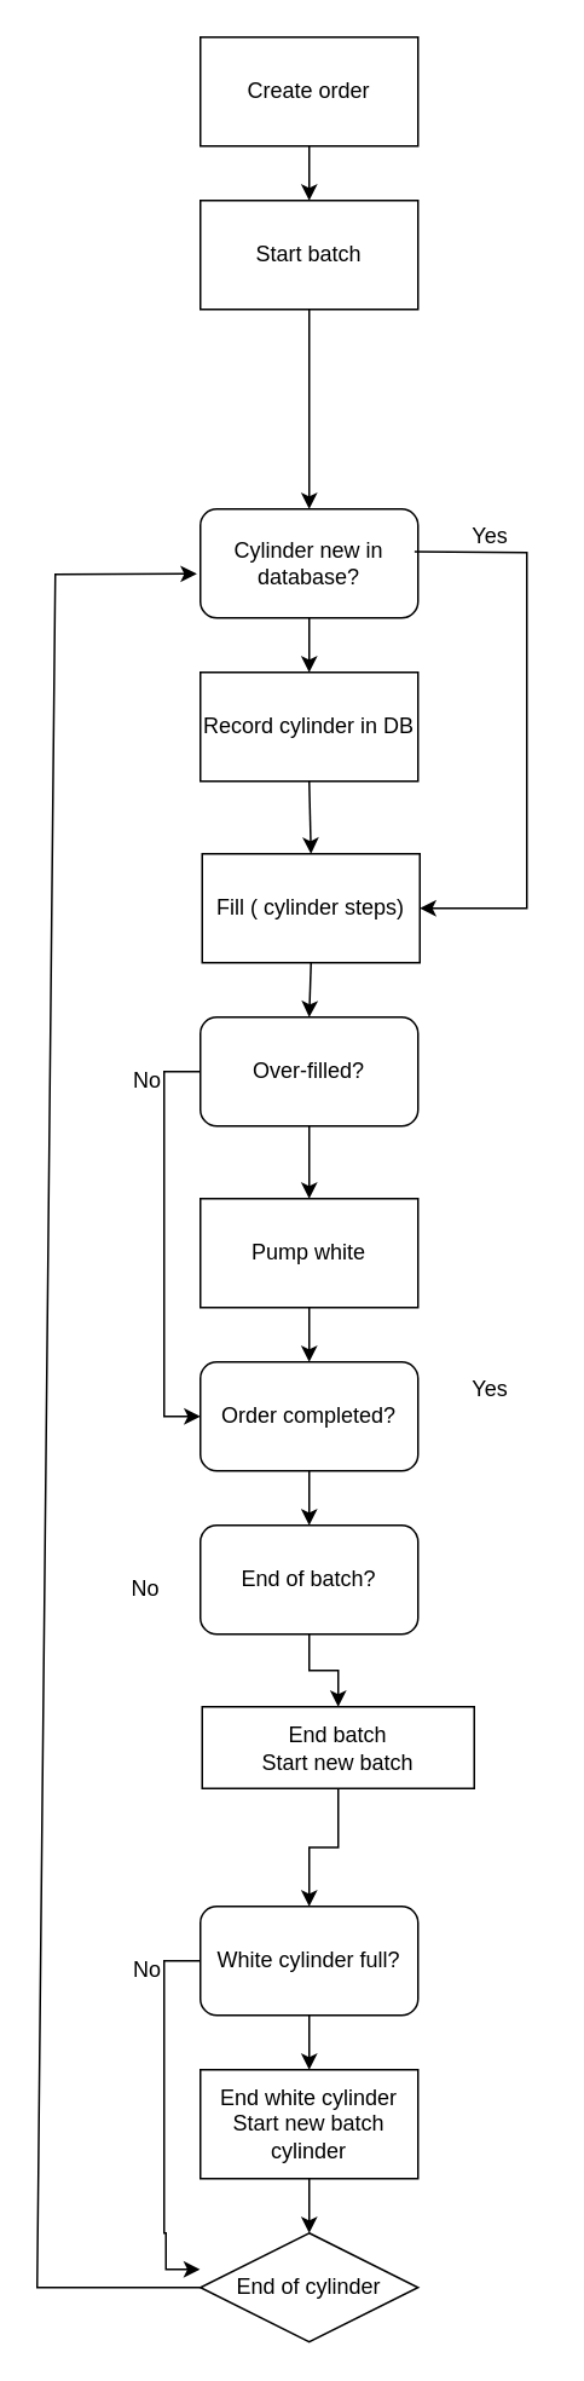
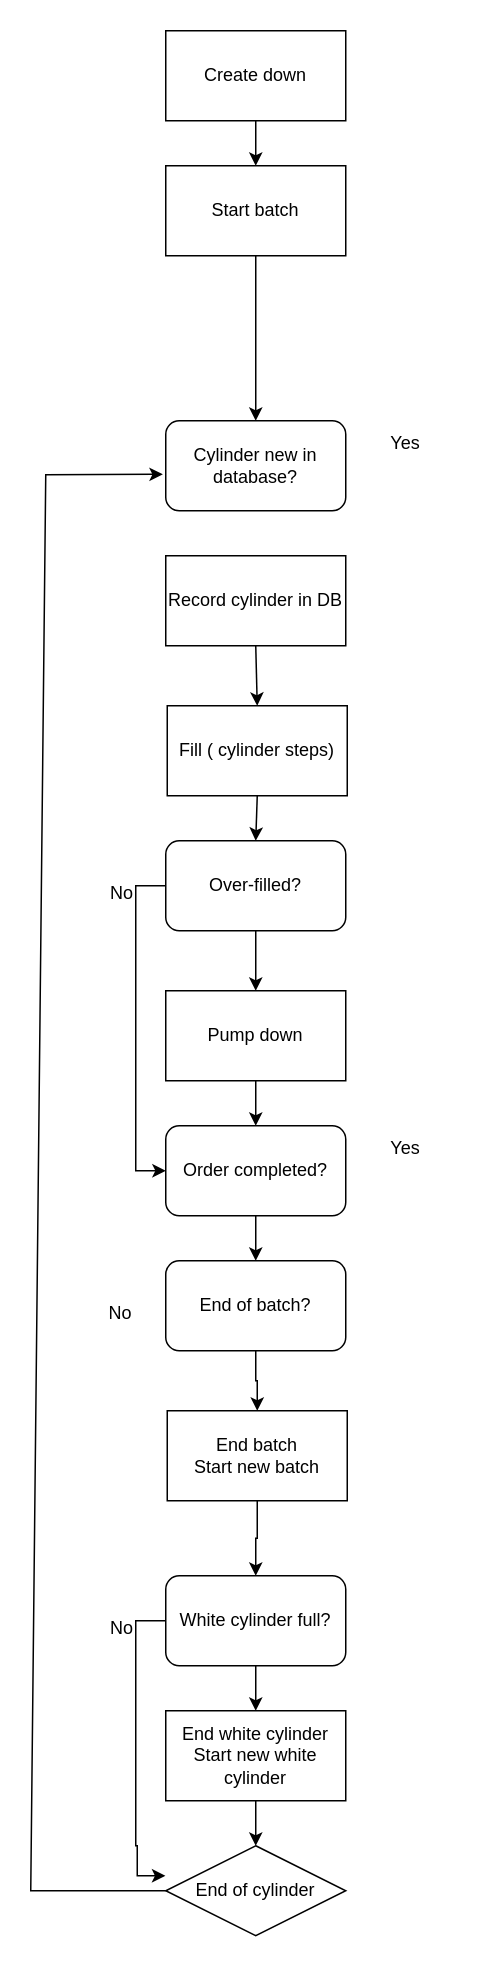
  <mxCell id="0" />
  <mxCell id="1" parent="0" />
- <mxCell id="2" value="Create order" style="rounded=0;whiteSpace=wrap;html=1;" parent="1" vertex="1"><mxGeometry x="110" y="20" width="120" height="60" as="geometry" /></mxCell>
+ <mxCell id="2" value="Create down" style="rounded=0;whiteSpace=wrap;html=1;" parent="1" vertex="1"><mxGeometry x="110" y="20" width="120" height="60" as="geometry" /></mxCell>
  <mxCell id="3" value="Start batch" style="rounded=0;whiteSpace=wrap;html=1;" parent="1" vertex="1"><mxGeometry x="110" y="110" width="120" height="60" as="geometry" /></mxCell>
  <mxCell id="4" value="Cylinder new in database?" style="rounded=1;whiteSpace=wrap;html=1;" parent="1" vertex="1"><mxGeometry x="110" y="280" width="120" height="60" as="geometry" /></mxCell>
  <mxCell id="5" value="" style="endArrow=classic;html=1;rounded=0;exitX=0.5;exitY=1;exitDx=0;exitDy=0;entryX=0.5;entryY=0;entryDx=0;entryDy=0;" parent="1" source="3" target="4" edge="1"><mxGeometry width="50" height="50" relative="1" as="geometry"><mxPoint x="350" y="350" as="sourcePoint" /><mxPoint x="400" y="300" as="targetPoint" /></mxGeometry></mxCell>
  <mxCell id="6" value="" style="endArrow=classic;html=1;rounded=0;entryX=0.5;entryY=0;entryDx=0;entryDy=0;" parent="1" target="3" edge="1"><mxGeometry width="50" height="50" relative="1" as="geometry"><mxPoint x="170" y="80" as="sourcePoint" /><mxPoint x="220" y="20" as="targetPoint" /></mxGeometry></mxCell>
  <mxCell id="7" value="Record cylinder in DB" style="rounded=0;whiteSpace=wrap;html=1;" parent="1" vertex="1"><mxGeometry x="110" y="370" width="120" height="60" as="geometry" /></mxCell>
  <mxCell id="8" value="Fill ( cylinder steps)" style="rounded=0;whiteSpace=wrap;html=1;" parent="1" vertex="1"><mxGeometry x="111" y="470" width="120" height="60" as="geometry" /></mxCell>
- <mxCell id="9" value="" style="endArrow=classic;html=1;rounded=0;exitX=0.5;exitY=1;exitDx=0;exitDy=0;" parent="1" source="4" target="7" edge="1"><mxGeometry width="50" height="50" relative="1" as="geometry"><mxPoint x="350" y="430" as="sourcePoint" /><mxPoint x="400" y="380" as="targetPoint" /></mxGeometry></mxCell>
  <mxCell id="10" value="" style="endArrow=classic;html=1;rounded=0;entryX=0.5;entryY=0;entryDx=0;entryDy=0;" parent="1" target="8" edge="1"><mxGeometry width="50" height="50" relative="1" as="geometry"><mxPoint x="170" y="430" as="sourcePoint" /><mxPoint x="220" y="380" as="targetPoint" /></mxGeometry></mxCell>
- <mxCell id="11" value="" style="endArrow=classic;html=1;rounded=0;exitX=0.984;exitY=0.393;exitDx=0;exitDy=0;exitPerimeter=0;entryX=1;entryY=0.5;entryDx=0;entryDy=0;" parent="1" source="4" target="8" edge="1"><mxGeometry width="50" height="50" relative="1" as="geometry"><mxPoint x="350" y="430" as="sourcePoint" /><mxPoint x="290" y="490" as="targetPoint" /><Array as="points"><mxPoint x="290" y="304" /><mxPoint x="290" y="500" /></Array></mxGeometry></mxCell>
  <mxCell id="12" value="Over-filled?" style="rounded=1;whiteSpace=wrap;html=1;" parent="1" vertex="1"><mxGeometry x="110" y="560" width="120" height="60" as="geometry" /></mxCell>
  <mxCell id="13" value="" style="endArrow=classic;html=1;rounded=0;exitX=0.5;exitY=1;exitDx=0;exitDy=0;entryX=0.5;entryY=0;entryDx=0;entryDy=0;" parent="1" source="8" target="12" edge="1"><mxGeometry width="50" height="50" relative="1" as="geometry"><mxPoint x="350" y="430" as="sourcePoint" /><mxPoint x="400" y="380" as="targetPoint" /></mxGeometry></mxCell>
- <mxCell id="14" value="Pump white" style="rounded=0;whiteSpace=wrap;html=1;" parent="1" vertex="1"><mxGeometry x="110" y="660" width="120" height="60" as="geometry" /></mxCell>
+ <mxCell id="14" value="Pump down" style="rounded=0;whiteSpace=wrap;html=1;" parent="1" vertex="1"><mxGeometry x="110" y="660" width="120" height="60" as="geometry" /></mxCell>
  <mxCell id="15" value="Order completed?" style="rounded=1;whiteSpace=wrap;html=1;" parent="1" vertex="1"><mxGeometry x="110" y="750" width="120" height="60" as="geometry" /></mxCell>
  <mxCell id="16" style="edgeStyle=orthogonalEdgeStyle;rounded=0;orthogonalLoop=1;jettySize=auto;html=1;entryX=0.5;entryY=0;entryDx=0;entryDy=0;" edge="1" parent="1" source="17" target="19"><mxGeometry relative="1" as="geometry" /></mxCell>
  <mxCell id="17" value="End of batch?" style="rounded=1;whiteSpace=wrap;html=1;" parent="1" vertex="1"><mxGeometry x="110" y="840" width="120" height="60" as="geometry" /></mxCell>
  <mxCell id="18" style="edgeStyle=orthogonalEdgeStyle;rounded=0;orthogonalLoop=1;jettySize=auto;html=1;entryX=0.5;entryY=0;entryDx=0;entryDy=0;" edge="1" parent="1" source="19" target="29"><mxGeometry relative="1" as="geometry" /></mxCell>
- <mxCell id="19" value="&lt;div&gt;End batch&lt;/div&gt;&lt;div&gt;Start new batch&lt;/div&gt;" style="rounded=0;whiteSpace=wrap;html=1;" parent="1" vertex="1"><mxGeometry x="111" y="940" width="150" height="45" as="geometry" /></mxCell>
+ <mxCell id="19" value="&lt;div&gt;End batch&lt;/div&gt;&lt;div&gt;Start new batch&lt;/div&gt;" style="rounded=0;whiteSpace=wrap;html=1;" parent="1" vertex="1"><mxGeometry x="111" y="940" width="120" height="60" as="geometry" /></mxCell>
  <mxCell id="20" value="" style="endArrow=classic;html=1;rounded=0;exitX=0.5;exitY=1;exitDx=0;exitDy=0;entryX=0.5;entryY=0;entryDx=0;entryDy=0;" parent="1" source="12" target="14" edge="1"><mxGeometry width="50" height="50" relative="1" as="geometry"><mxPoint x="350" y="680" as="sourcePoint" /><mxPoint x="400" y="630" as="targetPoint" /></mxGeometry></mxCell>
  <mxCell id="21" value="" style="endArrow=classic;html=1;rounded=0;exitX=0.5;exitY=1;exitDx=0;exitDy=0;" parent="1" source="14" target="15" edge="1"><mxGeometry width="50" height="50" relative="1" as="geometry"><mxPoint x="350" y="680" as="sourcePoint" /><mxPoint x="400" y="630" as="targetPoint" /></mxGeometry></mxCell>
  <mxCell id="22" value="" style="endArrow=classic;html=1;rounded=0;exitX=0.5;exitY=1;exitDx=0;exitDy=0;entryX=0.5;entryY=0;entryDx=0;entryDy=0;" parent="1" source="15" target="17" edge="1"><mxGeometry width="50" height="50" relative="1" as="geometry"><mxPoint x="350" y="680" as="sourcePoint" /><mxPoint x="400" y="630" as="targetPoint" /></mxGeometry></mxCell>
  <mxCell id="23" value="Yes" style="text;html=1;align=center;verticalAlign=middle;whiteSpace=wrap;rounded=0;" parent="1" vertex="1"><mxGeometry x="240" y="750" width="60" height="30" as="geometry" /></mxCell>
  <mxCell id="24" value="Yes" style="text;html=1;align=center;verticalAlign=middle;whiteSpace=wrap;rounded=0;" parent="1" vertex="1"><mxGeometry x="240" y="280" width="60" height="30" as="geometry" /></mxCell>
  <mxCell id="25" value="" style="endArrow=classic;html=1;rounded=0;exitX=0;exitY=0.5;exitDx=0;exitDy=0;entryX=0;entryY=0.5;entryDx=0;entryDy=0;" parent="1" source="12" target="15" edge="1"><mxGeometry width="50" height="50" relative="1" as="geometry"><mxPoint x="350" y="520" as="sourcePoint" /><mxPoint x="400" y="470" as="targetPoint" /><Array as="points"><mxPoint x="90" y="590" /><mxPoint x="90" y="780" /></Array></mxGeometry></mxCell>
  <mxCell id="26" value="No" style="text;html=1;align=center;verticalAlign=middle;whiteSpace=wrap;rounded=0;" parent="1" vertex="1"><mxGeometry x="51" y="580" width="60" height="30" as="geometry" /></mxCell>
  <mxCell id="27" style="edgeStyle=orthogonalEdgeStyle;rounded=0;orthogonalLoop=1;jettySize=auto;html=1;exitX=0.5;exitY=1;exitDx=0;exitDy=0;entryX=0.5;entryY=0;entryDx=0;entryDy=0;" edge="1" parent="1" source="29" target="31"><mxGeometry relative="1" as="geometry" /></mxCell>
  <mxCell id="28" style="edgeStyle=orthogonalEdgeStyle;rounded=0;orthogonalLoop=1;jettySize=auto;html=1;entryX=-0.002;entryY=0.334;entryDx=0;entryDy=0;entryPerimeter=0;" edge="1" parent="1" source="29" target="32"><mxGeometry relative="1" as="geometry"><mxPoint x="100" y="1360" as="targetPoint" /><Array as="points"><mxPoint x="90" y="1080" /><mxPoint x="90" y="1230" /><mxPoint x="91" y="1230" /><mxPoint x="91" y="1250" /></Array></mxGeometry></mxCell>
  <mxCell id="29" value="White cylinder full?" style="rounded=1;whiteSpace=wrap;html=1;" vertex="1" parent="1"><mxGeometry x="110" y="1050" width="120" height="60" as="geometry" /></mxCell>
  <mxCell id="30" style="edgeStyle=orthogonalEdgeStyle;rounded=0;orthogonalLoop=1;jettySize=auto;html=1;entryX=0.5;entryY=0;entryDx=0;entryDy=0;" edge="1" parent="1" source="31" target="32"><mxGeometry relative="1" as="geometry" /></mxCell>
- <mxCell id="31" value="&lt;div&gt;End white cylinder&lt;/div&gt;&lt;div&gt;Start new batch cylinder&lt;/div&gt;" style="rounded=0;whiteSpace=wrap;html=1;" vertex="1" parent="1"><mxGeometry x="110" y="1140" width="120" height="60" as="geometry" /></mxCell>
+ <mxCell id="31" value="&lt;div&gt;End white cylinder&lt;/div&gt;&lt;div&gt;Start new white cylinder&lt;/div&gt;" style="rounded=0;whiteSpace=wrap;html=1;" vertex="1" parent="1"><mxGeometry x="110" y="1140" width="120" height="60" as="geometry" /></mxCell>
  <mxCell id="32" value="End of cylinder" style="rhombus;whiteSpace=wrap;html=1;" vertex="1" parent="1"><mxGeometry x="110" y="1230" width="120" height="60" as="geometry" /></mxCell>
  <mxCell id="33" value="" style="endArrow=classic;html=1;rounded=0;entryX=-0.016;entryY=0.595;entryDx=0;entryDy=0;entryPerimeter=0;exitX=0;exitY=0.5;exitDx=0;exitDy=0;" edge="1" parent="1" source="32" target="4"><mxGeometry width="50" height="50" relative="1" as="geometry"><mxPoint x="110" y="1080" as="sourcePoint" /><mxPoint x="20" y="310" as="targetPoint" /><Array as="points"><mxPoint x="20" y="1260" /><mxPoint x="30" y="316" /></Array></mxGeometry></mxCell>
  <mxCell id="34" value="No" style="text;html=1;align=center;verticalAlign=middle;whiteSpace=wrap;rounded=0;" vertex="1" parent="1"><mxGeometry x="50" y="860" width="60" height="30" as="geometry" /></mxCell>
  <mxCell id="35" value="No" style="text;html=1;align=center;verticalAlign=middle;whiteSpace=wrap;rounded=0;" vertex="1" parent="1"><mxGeometry x="51" y="1070" width="60" height="30" as="geometry" /></mxCell>
